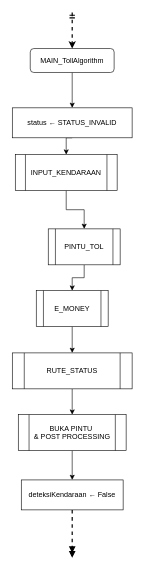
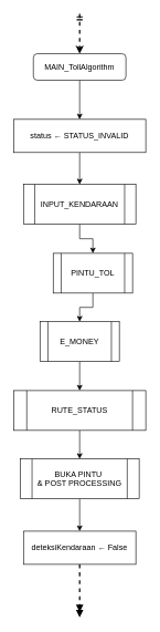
  <mxCell id="0" />
  <mxCell id="1" parent="0" />
  <mxCell id="2" style="edgeStyle=orthogonalEdgeStyle;rounded=0;orthogonalLoop=1;jettySize=auto;html=1;exitX=0.5;exitY=1;exitDx=0;exitDy=0;entryX=0.5;entryY=0;entryDx=0;entryDy=0;" edge="1" parent="1" source="3" target="18"><mxGeometry relative="1" as="geometry" /></mxCell>
  <mxCell id="3" value="MAIN_TollAlgorithm" style="rounded=1;whiteSpace=wrap;html=1;" vertex="1" parent="1"><mxGeometry x="50" y="80" width="140" height="40" as="geometry" /></mxCell>
  <mxCell id="4" value="" style="endArrow=classic;html=1;rounded=0;entryX=0.5;entryY=0;entryDx=0;entryDy=0;dashed=1;startArrow=ERmandOne;startFill=0;strokeWidth=2;" edge="1" parent="1" target="3"><mxGeometry width="50" height="50" relative="1" as="geometry"><mxPoint x="120" y="20" as="sourcePoint" /><mxPoint x="150" y="-10" as="targetPoint" /></mxGeometry></mxCell>
  <mxCell id="5" style="edgeStyle=orthogonalEdgeStyle;rounded=0;orthogonalLoop=1;jettySize=auto;html=1;exitX=0.5;exitY=1;exitDx=0;exitDy=0;entryX=0.5;entryY=0;entryDx=0;entryDy=0;" edge="1" parent="1" source="6" target="8"><mxGeometry relative="1" as="geometry" /></mxCell>
- <mxCell id="6" value="INPUT_KENDARAAN" style="shape=process;whiteSpace=wrap;html=1;backgroundOutline=1;" vertex="1" parent="1"><mxGeometry x="25" y="257" width="170" height="60" as="geometry" /></mxCell>
+ <mxCell id="6" value="INPUT_KENDARAAN" style="shape=process;whiteSpace=wrap;html=1;backgroundOutline=1;" vertex="1" parent="1"><mxGeometry x="35" y="277" width="170" height="60" as="geometry" /></mxCell>
  <mxCell id="7" style="edgeStyle=orthogonalEdgeStyle;rounded=0;orthogonalLoop=1;jettySize=auto;html=1;exitX=0.5;exitY=1;exitDx=0;exitDy=0;entryX=0.5;entryY=0;entryDx=0;entryDy=0;" edge="1" parent="1" source="8" target="10"><mxGeometry relative="1" as="geometry" /></mxCell>
  <mxCell id="8" value="PINTU_TOL" style="shape=process;whiteSpace=wrap;html=1;backgroundOutline=1;" vertex="1" parent="1"><mxGeometry x="80" y="381" width="120" height="60" as="geometry" /></mxCell>
  <mxCell id="9" style="edgeStyle=orthogonalEdgeStyle;rounded=0;orthogonalLoop=1;jettySize=auto;html=1;exitX=0.5;exitY=1;exitDx=0;exitDy=0;entryX=0.5;entryY=0;entryDx=0;entryDy=0;" edge="1" parent="1" source="10" target="12"><mxGeometry relative="1" as="geometry" /></mxCell>
  <mxCell id="10" value="E_MONEY" style="shape=process;whiteSpace=wrap;html=1;backgroundOutline=1;" vertex="1" parent="1"><mxGeometry x="60" y="484" width="120" height="60" as="geometry" /></mxCell>
  <mxCell id="11" style="edgeStyle=orthogonalEdgeStyle;rounded=0;orthogonalLoop=1;jettySize=auto;html=1;exitX=0.5;exitY=1;exitDx=0;exitDy=0;entryX=0.5;entryY=0;entryDx=0;entryDy=0;" edge="1" parent="1" source="12" target="14"><mxGeometry relative="1" as="geometry" /></mxCell>
  <mxCell id="12" value="RUTE_STATUS" style="shape=process;whiteSpace=wrap;html=1;backgroundOutline=1;" vertex="1" parent="1"><mxGeometry x="20" y="588" width="200" height="60" as="geometry" /></mxCell>
  <mxCell id="13" style="edgeStyle=orthogonalEdgeStyle;rounded=0;orthogonalLoop=1;jettySize=auto;html=1;exitX=0.5;exitY=1;exitDx=0;exitDy=0;entryX=0.5;entryY=0;entryDx=0;entryDy=0;" edge="1" parent="1" source="14" target="16"><mxGeometry relative="1" as="geometry" /></mxCell>
  <mxCell id="14" value="BUKA PINTU&amp;nbsp;&lt;div&gt;&amp;amp; POST PROCESSING&lt;/div&gt;" style="shape=process;whiteSpace=wrap;html=1;backgroundOutline=1;" vertex="1" parent="1"><mxGeometry x="30" y="691" width="180" height="60" as="geometry" /></mxCell>
  <mxCell id="15" style="edgeStyle=orthogonalEdgeStyle;rounded=0;orthogonalLoop=1;jettySize=auto;html=1;exitX=0.5;exitY=1;exitDx=0;exitDy=0;endArrow=doubleBlock;endFill=1;dashed=1;strokeWidth=2;" edge="1" parent="1" source="16"><mxGeometry relative="1" as="geometry"><mxPoint x="120" y="930" as="targetPoint" /></mxGeometry></mxCell>
  <mxCell id="16" value="deteksiKendaraan&amp;nbsp;← False" style="rounded=0;whiteSpace=wrap;html=1;" vertex="1" parent="1"><mxGeometry x="35" y="800" width="170" height="50" as="geometry" /></mxCell>
  <mxCell id="17" style="edgeStyle=orthogonalEdgeStyle;rounded=0;orthogonalLoop=1;jettySize=auto;html=1;exitX=0.5;exitY=1;exitDx=0;exitDy=0;entryX=0.5;entryY=0;entryDx=0;entryDy=0;" edge="1" parent="1" source="18" target="6"><mxGeometry relative="1" as="geometry" /></mxCell>
  <mxCell id="18" value="status&amp;nbsp;← STATUS_INVALID" style="rounded=0;whiteSpace=wrap;html=1;" vertex="1" parent="1"><mxGeometry x="20" y="179" width="200" height="50" as="geometry" /></mxCell>
